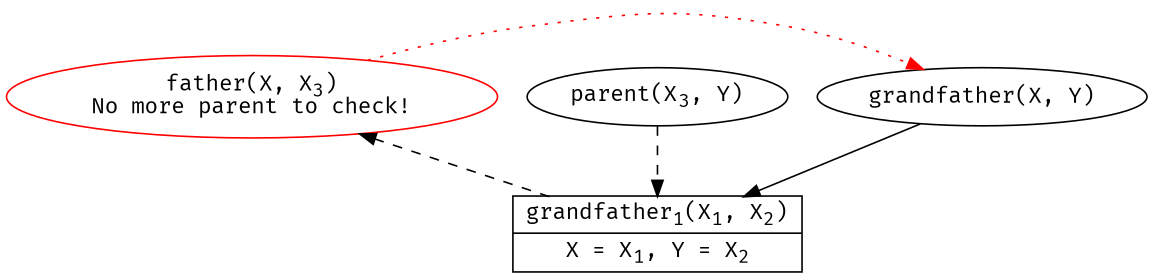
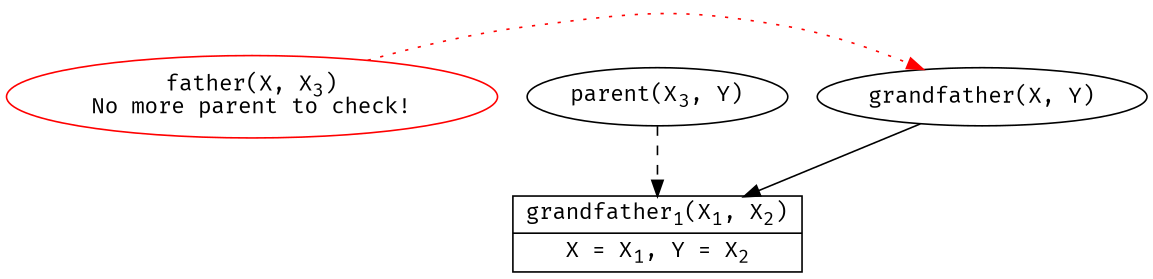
  digraph {
    node [fontname="Fira Mono"]
    edge [style=dashed]
    n1 [color=red label=<father(X, X<sub>3</sub>)<br />No more parent to check!>]
    n2 [label=<parent(X<sub>3</sub>, Y)>]
    n3 [label="grandfather(X, Y)"]
    n4 [label=<{grandfather<sub>1</sub>(X<sub>1</sub>, X<sub>2</sub>)|X = X<sub>1</sub>, Y = X<sub>2</sub>}> shape=record]
    subgraph sub_1 {
      rank=same
      n1
      n2
    }
    n1 -> n2 [style=invis]
    n1 -> n3 [color=red constraint=false style=dotted]
    n2 -> n4
    n3 -> n4 [style=""]
-   n4 -> n1
  }
